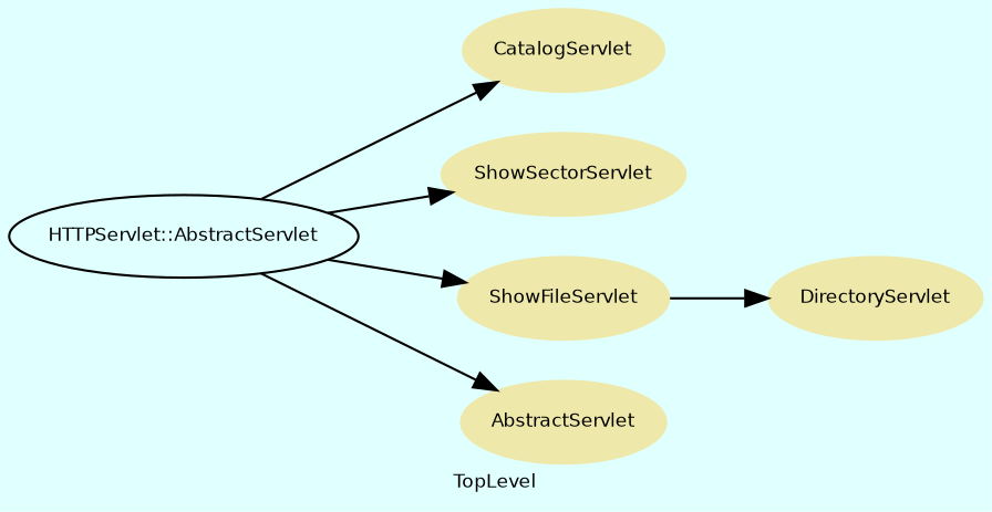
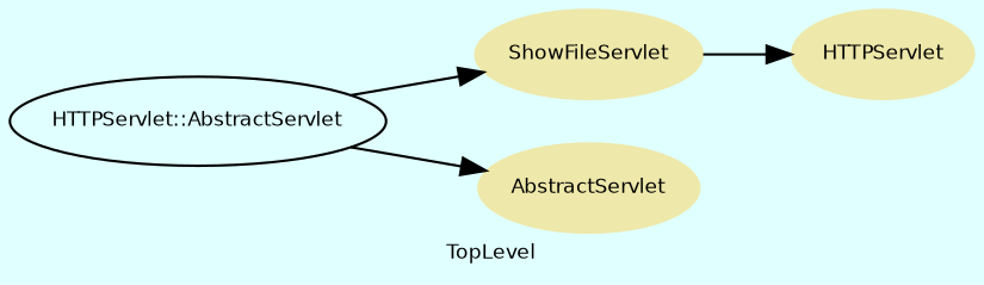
  digraph {
    bgcolor=lightcyan1
    compound=true
    fontname="DejaVu Sans"
    fontsize=8
    label=TopLevel
    rankdir=LR
    node [color=palegoldenrod fontcolor=black fontname="DejaVu Sans" fontsize=8 shape=ellipse style=filled]
    edge [fontname="DejaVu Sans"]
-   n1 [label=CatalogServlet]
-   n2 [label=ShowSectorServlet]
-   n3 [label=DirectoryServlet]
+   n3 [label=HTTPServlet]
    n4 [label=ShowFileServlet]
    n5 [label=AbstractServlet]
    n6 [color=black label="HTTPServlet::AbstractServlet" fontcolor="" shape="" style=""]
    n4 -> n3
-   n6 -> n1
-   n6 -> n2
    n6 -> n4
    n6 -> n5
  }
